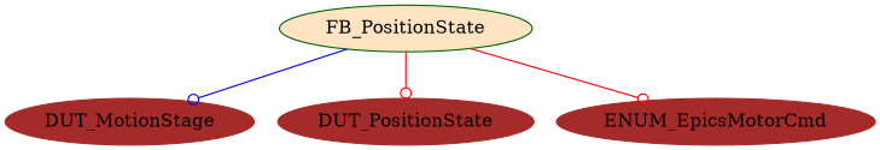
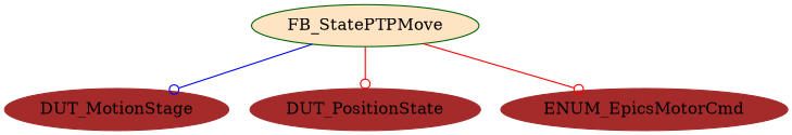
  digraph {
    node [style=filled color=brown]
    edge [color=red arrowhead=odot]
-   FB_StatePTPMove [fillcolor=bisque color=darkgreen label=FB_PositionState]
+   FB_StatePTPMove [fillcolor=bisque color=darkgreen]
    DUT_MotionStage
    DUT_PositionState
    ENUM_EpicsMotorCmd
    FB_StatePTPMove -> DUT_MotionStage [color=blue]
    FB_StatePTPMove -> DUT_PositionState
    FB_StatePTPMove -> ENUM_EpicsMotorCmd
  }
